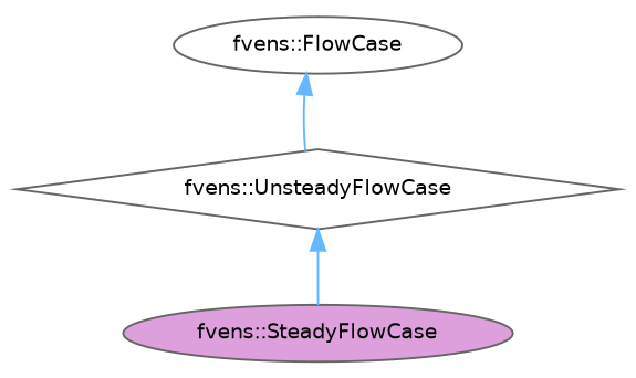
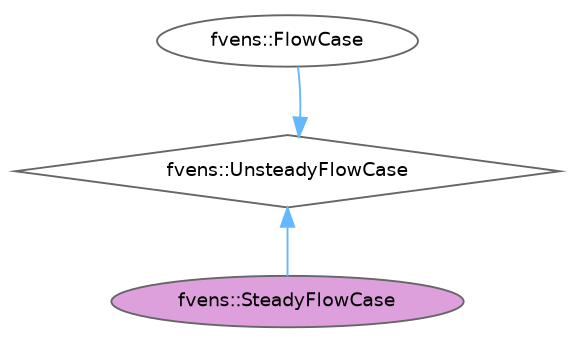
  digraph {
    node [color=gray40 fillcolor=white fontname=Helvetica fontsize=10 shape=ellipse style=filled]
    edge [color=steelblue1 dir=back fontname=Helvetica fontsize=10 labelfontname=Helvetica labelfontsize=10 style=solid]
    n1 [fontcolor=black height=0.2 label="fvens::FlowCase" width=0.4]
    n2 [height=0.2 label="fvens::UnsteadyFlowCase" shape=diamond width=0.4]
    n3 [fillcolor=plum height=0.2 label="fvens::SteadyFlowCase" width=0.4]
-   n1 -> n2
+   n2 -> n1
    n2 -> n3
  }
